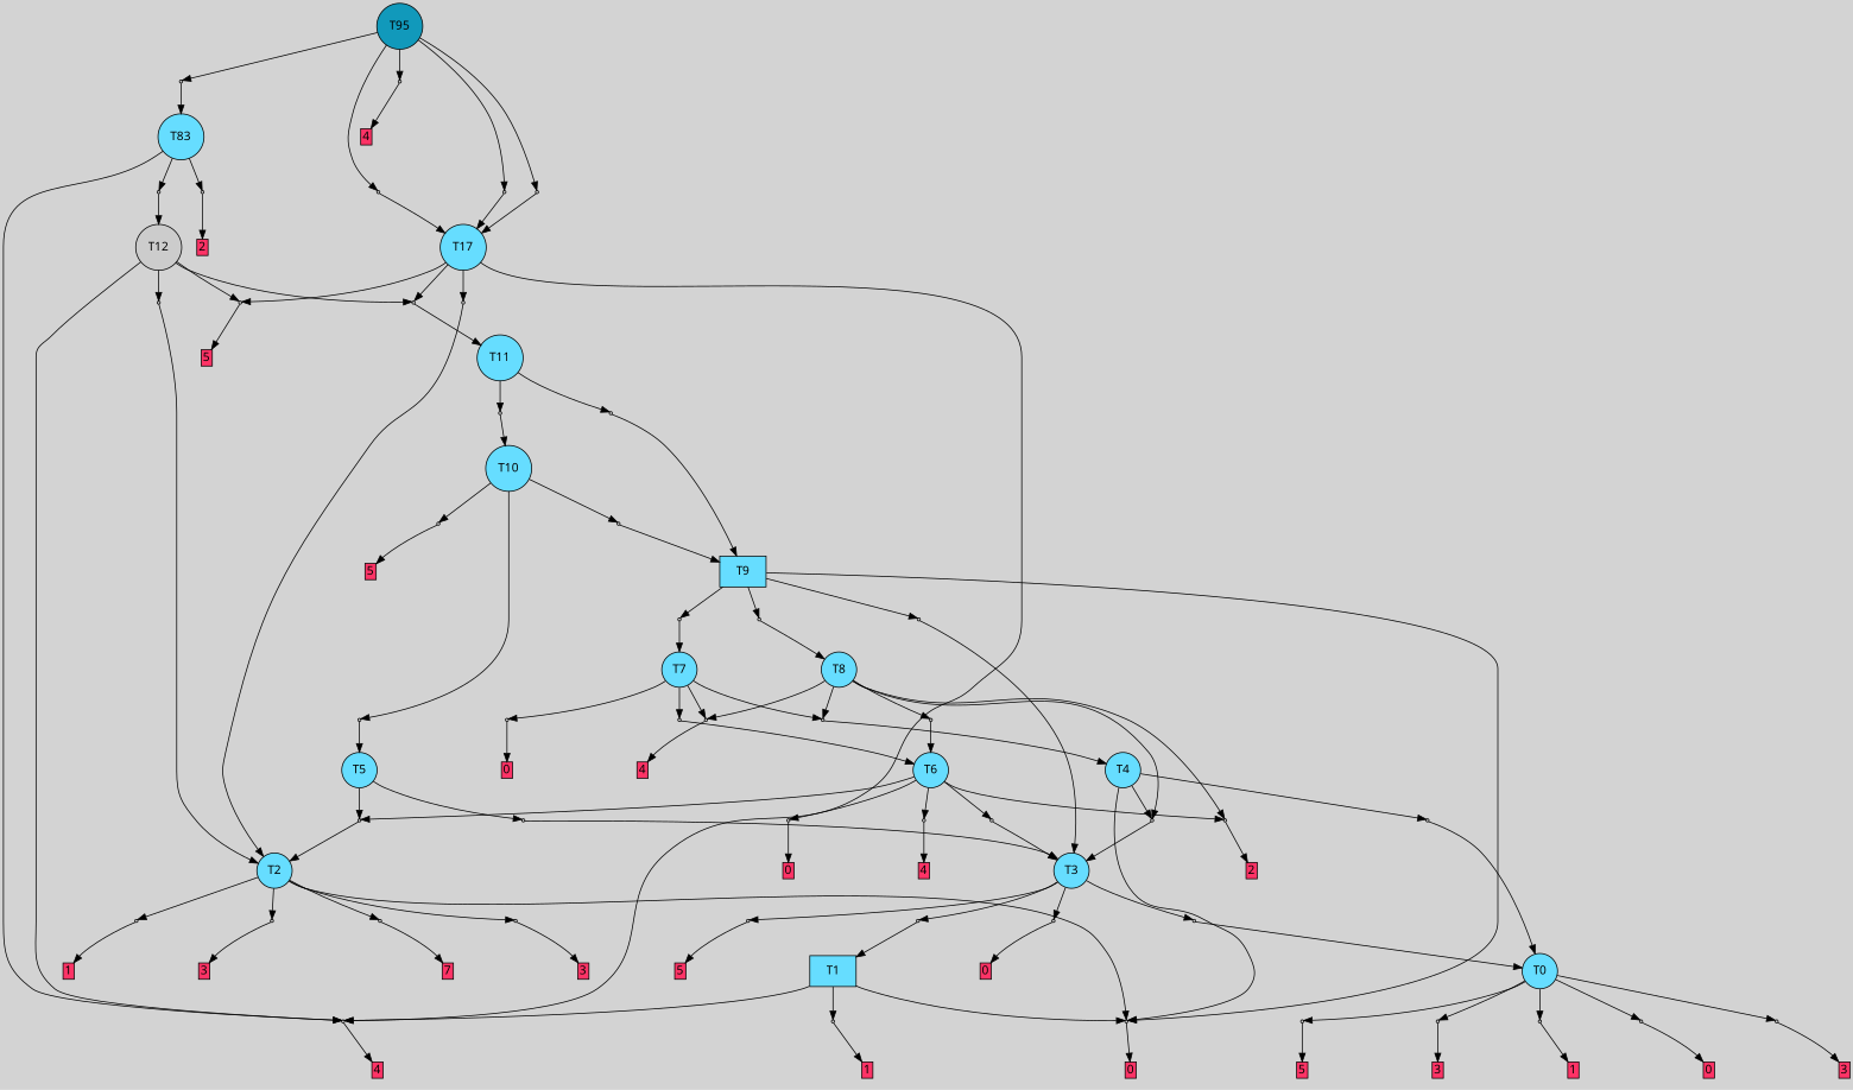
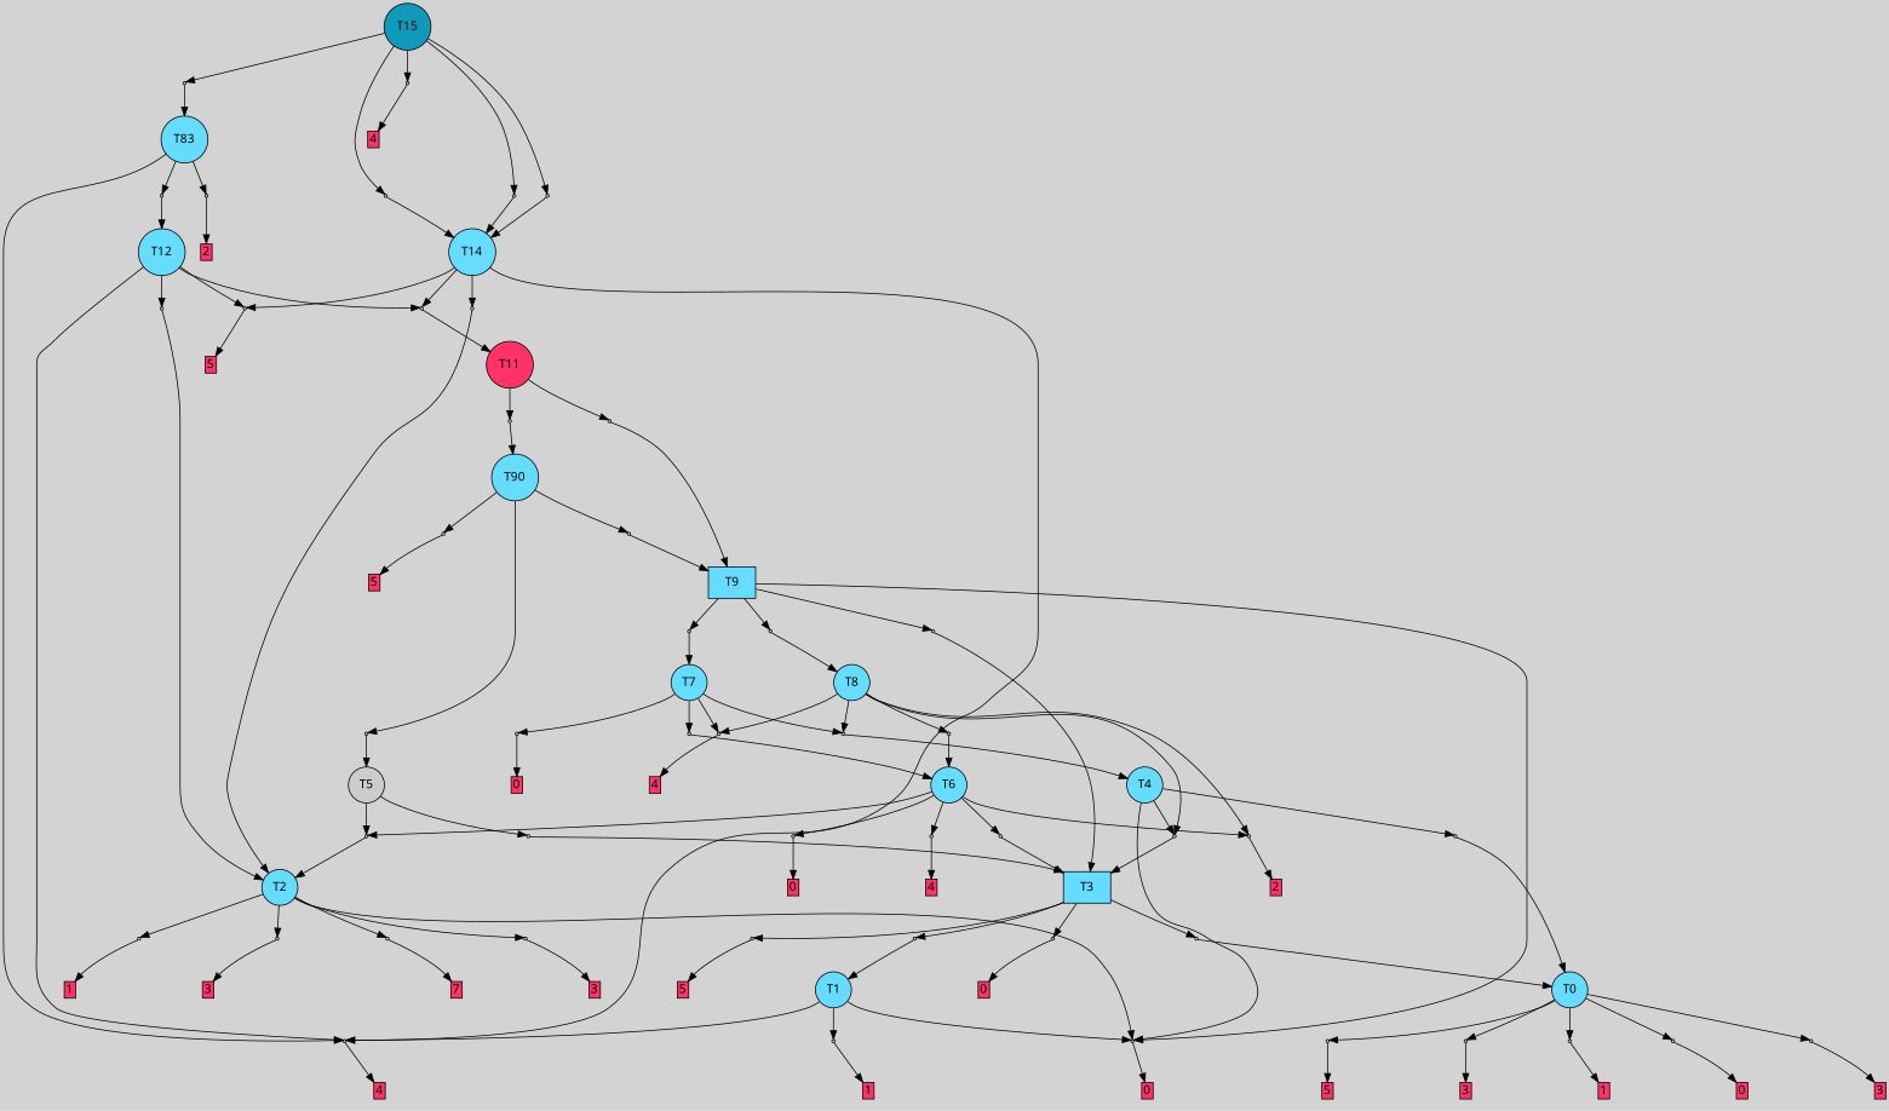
  digraph {
    bgcolor=lightgray
    fontname="Noto Sans"
    node [fontname="Noto Sans" shape=box style=filled]
    edge [fontname="Noto Sans"]
-   T15 [fillcolor="#1199bb" shape=circle label=T95]
+   T15 [fillcolor="#1199bb" shape=circle]
    P43 [fillcolor="#cccccc" shape=point]
    P44 [fillcolor="#cccccc" shape=point]
    P45 [fillcolor="#cccccc" shape=point]
    P46 [fillcolor="#cccccc" shape=point]
    P47 [fillcolor="#cccccc" shape=point]
    T0 [fillcolor="#66ddff" shape=circle]
    P0 [fillcolor="#cccccc" shape=point]
    P1 [fillcolor="#cccccc" shape=point]
    P2 [fillcolor="#cccccc" shape=point]
    P3 [fillcolor="#cccccc" shape=point]
    P4 [fillcolor="#cccccc" shape=point]
    n13 [label="1|0&3|1#0|5&#92;n" style=invis]
    n14 [fillcolor="#ff3366" height=0 label=1 margin=0.03 width=0]
    n15 [label="2|0&2|7#1|6&#92;n" style=invis]
    n16 [fillcolor="#ff3366" height=0 label=0 margin=0.03 width=0]
    n17 [label="2|3&2|0#2|2&#92;n3|0&2|0#0|3&#92;n" style=invis]
    n18 [fillcolor="#ff3366" height=0 label=3 margin=0.03 width=0]
    n19 [label="5|0&0|4#0|6&#92;n" style=invis]
    n20 [fillcolor="#ff3366" height=0 label=5 margin=0.03 width=0]
    n21 [label="7|0&2|5#2|2&#92;n" style=invis]
    n22 [fillcolor="#ff3366" height=0 label=3 margin=0.03 width=0]
-   T1 [fillcolor="#66ddff"]
+   T1 [fillcolor="#66ddff" shape=circle]
    P5 [fillcolor="#cccccc" shape=point]
    P6 [fillcolor="#cccccc" shape=point]
    P7 [fillcolor="#cccccc" shape=point]
    n27 [label="1|5&1|5#3|5&#92;n1|0&3|1#0|5&#92;n" style=invis]
    n28 [fillcolor="#ff3366" height=0 label=1 margin=0.03 width=0]
    n29 [label="8|0&2|2#0|7&#92;n" style=invis]
    n30 [fillcolor="#ff3366" height=0 label=4 margin=0.03 width=0]
    n31 [label="2|0&2|7#1|6&#92;n" style=invis]
    n32 [fillcolor="#ff3366" height=0 label=0 margin=0.03 width=0]
    T2 [fillcolor="#66ddff" shape=circle]
    P8 [fillcolor="#cccccc" shape=point]
    P9 [fillcolor="#cccccc" shape=point]
    P10 [fillcolor="#cccccc" shape=point]
    P11 [fillcolor="#cccccc" shape=point]
    n38 [label="2|0&4|5#2|7&#92;n" style=invis]
    n39 [fillcolor="#ff3366" height=0 label=7 margin=0.03 width=0]
    n40 [label="2|0&2|5#4|6&#92;n" style=invis]
    n41 [fillcolor="#ff3366" height=0 label=3 margin=0.03 width=0]
    n42 [label="6|0&4|1#3|1&#92;n" style=invis]
    n43 [fillcolor="#ff3366" height=0 label=1 margin=0.03 width=0]
    n44 [label="5|0&2|2#1|4&#92;n" style=invis]
    n45 [fillcolor="#ff3366" height=0 label=3 margin=0.03 width=0]
-   T3 [fillcolor="#66ddff" shape=circle]
+   T3 [fillcolor="#66ddff"]
    P12 [fillcolor="#cccccc" shape=point]
    P13 [fillcolor="#cccccc" shape=point]
    P14 [fillcolor="#cccccc" shape=point]
    P15 [fillcolor="#cccccc" shape=point]
    n51 [label="2|0&2|7#3|0&#92;n" style=invis]
    n52 [fillcolor="#ff3366" height=0 label=0 margin=0.03 width=0]
    n53 [label="3|0&2|0#0|3&#92;n" style=invis]
    n54 [label="5|0&0|5#0|6&#92;n" style=invis]
    n55 [fillcolor="#ff3366" height=0 label=5 margin=0.03 width=0]
    n56 [label="8|0&2|2#0|7&#92;n" style=invis]
    T4 [fillcolor="#66ddff" shape=circle]
    P16 [fillcolor="#cccccc" shape=point]
    P17 [fillcolor="#cccccc" shape=point]
    n60 [label="0|0&4|2#3|3&#92;n" style=invis]
    n61 [label="2|0&4|5#3|4&#92;n" style=invis]
-   T5 [fillcolor="#66ddff" shape=circle]
+   T5 [fillcolor="#cccccc" shape=circle]
    P18 [fillcolor="#cccccc" shape=point]
    P19 [fillcolor="#cccccc" shape=point]
    n65 [label="2|0&4|5#3|4&#92;n" style=invis]
    n66 [label="2|0&4|7#2|6&#92;n" style=invis]
    T6 [fillcolor="#66ddff" shape=circle]
    P20 [fillcolor="#cccccc" shape=point]
    P21 [fillcolor="#cccccc" shape=point]
    P22 [fillcolor="#cccccc" shape=point]
    P23 [fillcolor="#cccccc" shape=point]
    n72 [label="1|0&0|7#4|6&#92;n" style=invis]
    n73 [fillcolor="#ff3366" height=0 label=2 margin=0.03 width=0]
    n74 [label="1|0&4|6#2|0&#92;n" style=invis]
    n75 [label="2|0&2|7#1|6&#92;n" style=invis]
    n76 [fillcolor="#ff3366" height=0 label=0 margin=0.03 width=0]
    n77 [label="2|0&4|1#2|2&#92;n" style=invis]
    n78 [fillcolor="#ff3366" height=0 label=4 margin=0.03 width=0]
    T7 [fillcolor="#66ddff" shape=circle]
    P24 [fillcolor="#cccccc" shape=point]
    P25 [fillcolor="#cccccc" shape=point]
    P26 [fillcolor="#cccccc" shape=point]
    P27 [fillcolor="#cccccc" shape=point]
    n84 [label="8|0&1|4#2|6&#92;n" style=invis]
    n85 [label="8|0&2|2#0|7&#92;n" style=invis]
    n86 [fillcolor="#ff3366" height=0 label=4 margin=0.03 width=0]
    n87 [label="1|0&4|6#2|0&#92;n" style=invis]
    n88 [label="2|0&2|7#1|6&#92;n" style=invis]
    n89 [fillcolor="#ff3366" height=0 label=0 margin=0.03 width=0]
    T8 [fillcolor="#66ddff" shape=circle]
    P28 [fillcolor="#cccccc" shape=point]
    n92 [label="2|0&4|1#1|7&#92;n" style=invis]
    T9 [fillcolor="#66ddff"]
    P29 [fillcolor="#cccccc" shape=point]
    P30 [fillcolor="#cccccc" shape=point]
    P31 [fillcolor="#cccccc" shape=point]
    n97 [label="2|0&1|5#4|4&#92;n" style=invis]
    n98 [label="3|0&3|3#0|2&#92;n" style=invis]
    n99 [label="8|0&2|4#2|2&#92;n" style=invis]
-   T10 [fillcolor="#66ddff" shape=circle]
+   T10 [fillcolor="#66ddff" shape=circle label=T90]
    P32 [fillcolor="#cccccc" shape=point]
    P33 [fillcolor="#cccccc" shape=point]
    P34 [fillcolor="#cccccc" shape=point]
    n104 [label="2|0&3|0#2|5&#92;n" style=invis]
    n105 [fillcolor="#ff3366" height=0 label=5 margin=0.03 width=0]
    n106 [label="1|0&4|6#4|6&#92;n" style=invis]
    n107 [label="8|0&3|6#2|7&#92;n" style=invis]
-   T11 [fillcolor="#66ddff" shape=circle]
+   T11 [fillcolor="#ff3366" shape=circle]
    P35 [fillcolor="#cccccc" shape=point]
    P36 [fillcolor="#cccccc" shape=point]
    n111 [label="2|0&3|0#2|1&#92;n" style=invis]
    n112 [label="2|0&4|5#4|4&#92;n" style=invis]
-   T12 [fillcolor="#cccccc" shape=circle]
+   T12 [fillcolor="#66ddff" shape=circle]
    P37 [fillcolor="#cccccc" shape=point]
    P38 [fillcolor="#cccccc" shape=point]
    P39 [fillcolor="#cccccc" shape=point]
    n117 [label="1|0&4|6#4|5&#92;n" style=invis]
    n118 [label="0|0&4|3#2|7&#92;n" style=invis]
    n119 [label="2|0&2|7#2|5&#92;n" style=invis]
    n120 [fillcolor="#ff3366" height=0 label=5 margin=0.03 width=0]
    n121 [fillcolor="#66ddff" label=T83 shape=circle]
    P40 [fillcolor="#cccccc" shape=point]
    P41 [fillcolor="#cccccc" shape=point]
    n124 [label="1|0&4|6#4|2&#92;n" style=invis]
    n125 [label="0|0&4|7#3|1&#92;n" style=invis]
    n126 [fillcolor="#ff3366" height=0 label=2 margin=0.03 width=0]
-   T14 [fillcolor="#66ddff" shape=circle label=T17]
+   T14 [fillcolor="#66ddff" shape=circle]
    P42 [fillcolor="#cccccc" shape=point]
    n129 [label="0|0&4|3#2|6&#92;n" style=invis]
    n130 [label="2|0&4|1#2|0&#92;n" style=invis]
    n131 [label="2|0&3|1#4|4&#92;n" style=invis]
    n132 [label="0|0&2|5#0|0&#92;n" style=invis]
    n133 [fillcolor="#ff3366" height=0 label=4 margin=0.03 width=0]
    n134 [label="5|0&0|7#4|0&#92;n" style=invis]
    n135 [label="2|0&1|4#2|5&#92;n" style=invis]
    subgraph sub_1 {
      rank=same
      T15
    }
    T15 -> P43
    T15 -> P44
    T15 -> P45
    T15 -> P46
    T15 -> P47
    P43 -> n121
    P43 -> n130 [style=invis]
    P44 -> T14
    P44 -> n131 [style=invis]
    P45 -> n132 [style=invis]
    P45 -> n133
    P46 -> T14
    P46 -> n134 [style=invis]
    P47 -> T14
    P47 -> n135 [style=invis]
    T0 -> P0
    T0 -> P1
    T0 -> P2
    T0 -> P3
    T0 -> P4
    P0 -> n13 [style=invis]
    P0 -> n14
    P1 -> n15 [style=invis]
    P1 -> n16
    P2 -> n17 [style=invis]
    P2 -> n18
    P3 -> n19 [style=invis]
    P3 -> n20
    P4 -> n21 [style=invis]
    P4 -> n22
    T1 -> P5
    T1 -> P6
    T1 -> P7
    P5 -> n27 [style=invis]
    P5 -> n28
    P6 -> n29 [style=invis]
    P6 -> n30
    P7 -> n31 [style=invis]
    P7 -> n32
    T2 -> P7
    T2 -> P8
    T2 -> P9
    T2 -> P10
    T2 -> P11
    P8 -> n38 [style=invis]
    P8 -> n39
    P9 -> n40 [style=invis]
    P9 -> n41
    P10 -> n42 [style=invis]
    P10 -> n43
    P11 -> n44 [style=invis]
    P11 -> n45
    T3 -> P12
    T3 -> P13
    T3 -> P14
    T3 -> P15
    P12 -> n51 [style=invis]
    P12 -> n52
    P13 -> T0
    P13 -> n53 [style=invis]
    P14 -> n54 [style=invis]
    P14 -> n55
    P15 -> T1
    P15 -> n56 [style=invis]
    T4 -> P7
    T4 -> P16
    T4 -> P17
    P16 -> T0
    P16 -> n60 [style=invis]
    P17 -> T3
    P17 -> n61 [style=invis]
    T5 -> P18
    T5 -> P19
    P18 -> T3
    P18 -> n65 [style=invis]
    P19 -> T2
    P19 -> n66 [style=invis]
    T6 -> P19
    T6 -> P20
    T6 -> P21
    T6 -> P22
    T6 -> P23
    P20 -> n72 [style=invis]
    P20 -> n73
    P21 -> T3
    P21 -> n74 [style=invis]
    P22 -> n75 [style=invis]
    P22 -> n76
    P23 -> n77 [style=invis]
    P23 -> n78
    T7 -> P24
    T7 -> P25
    T7 -> P26
    T7 -> P27
    P24 -> T6
    P24 -> n84 [style=invis]
    P25 -> n85 [style=invis]
    P25 -> n86
    P26 -> T4
    P26 -> n87 [style=invis]
    P27 -> n88 [style=invis]
    P27 -> n89
    T8 -> P17
    T8 -> P20
    T8 -> P25
    T8 -> P26
    T8 -> P28
    P28 -> T6
    P28 -> n92 [style=invis]
    T9 -> P7
    T9 -> P29
    T9 -> P30
    T9 -> P31
    P29 -> T8
    P29 -> n97 [style=invis]
    P30 -> T7
    P30 -> n98 [style=invis]
    P31 -> T3
    P31 -> n99 [style=invis]
    T10 -> P32
    T10 -> P33
    T10 -> P34
    P32 -> n104 [style=invis]
    P32 -> n105
    P33 -> T9
    P33 -> n106 [style=invis]
    P34 -> T5
    P34 -> n107 [style=invis]
    T11 -> P35
    T11 -> P36
    P35 -> T9
    P35 -> n111 [style=invis]
    P36 -> T10
    P36 -> n112 [style=invis]
    T12 -> P6
    T12 -> P37
    T12 -> P38
    T12 -> P39
    P37 -> T11
    P37 -> n117 [style=invis]
    P38 -> T2
    P38 -> n118 [style=invis]
    P39 -> n119 [style=invis]
    P39 -> n120
    n121 -> P6
    n121 -> P40
    n121 -> P41
    P40 -> T12
    P40 -> n124 [style=invis]
    P41 -> n125 [style=invis]
    P41 -> n126
    T14 -> P6
    T14 -> P37
    T14 -> P39
    T14 -> P42
    P42 -> T2
    P42 -> n129 [style=invis]
  }
